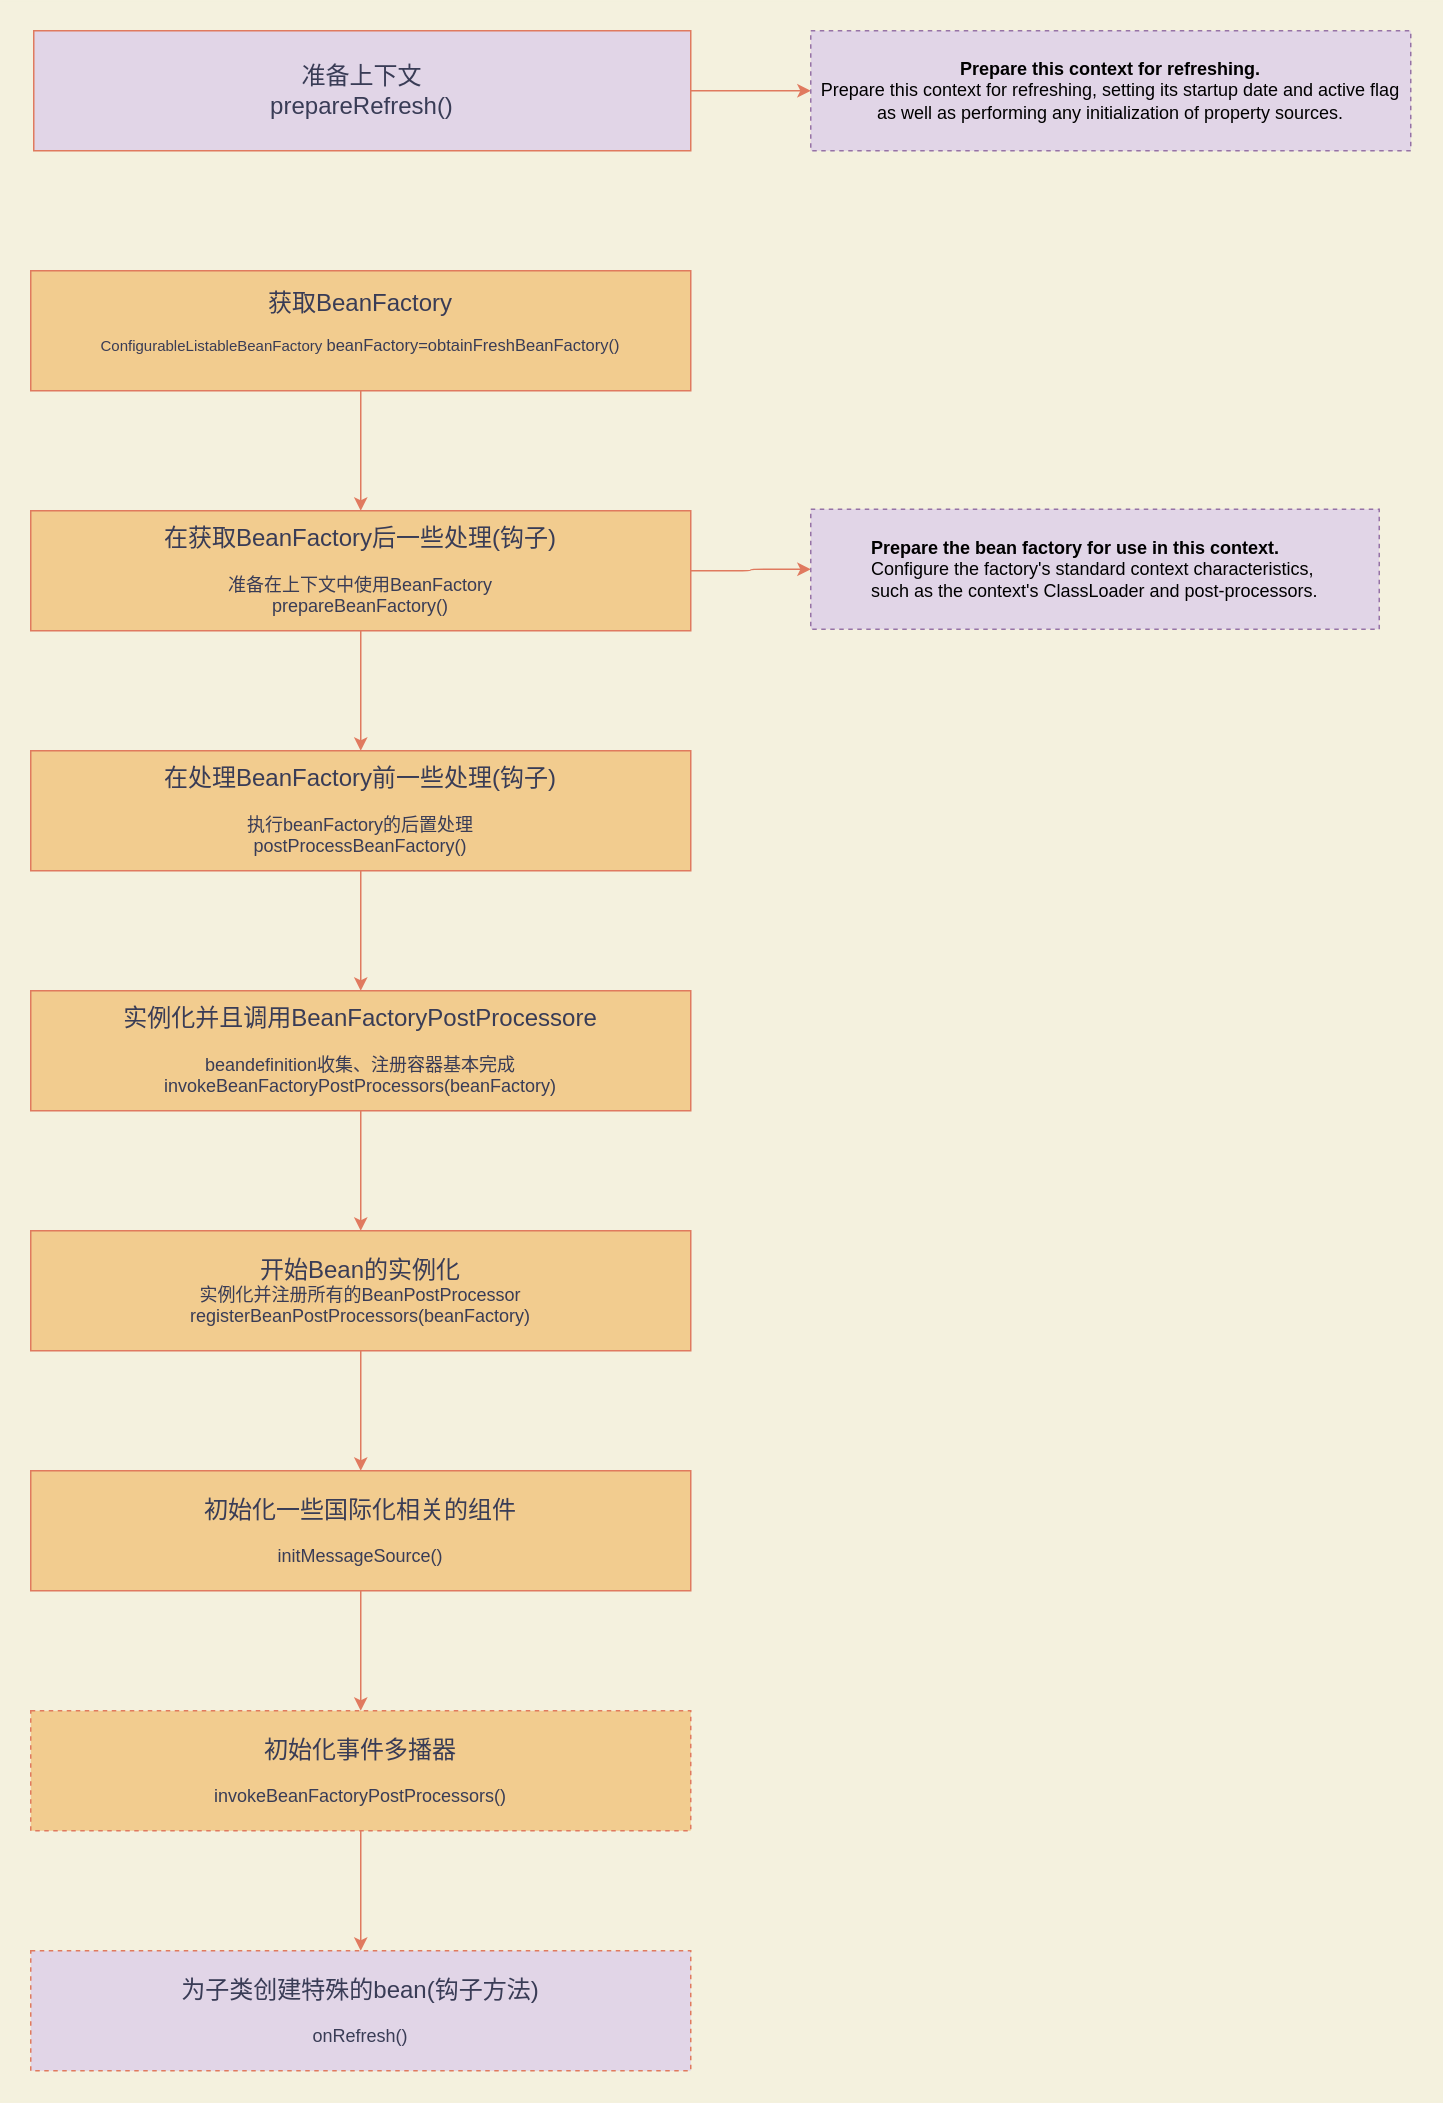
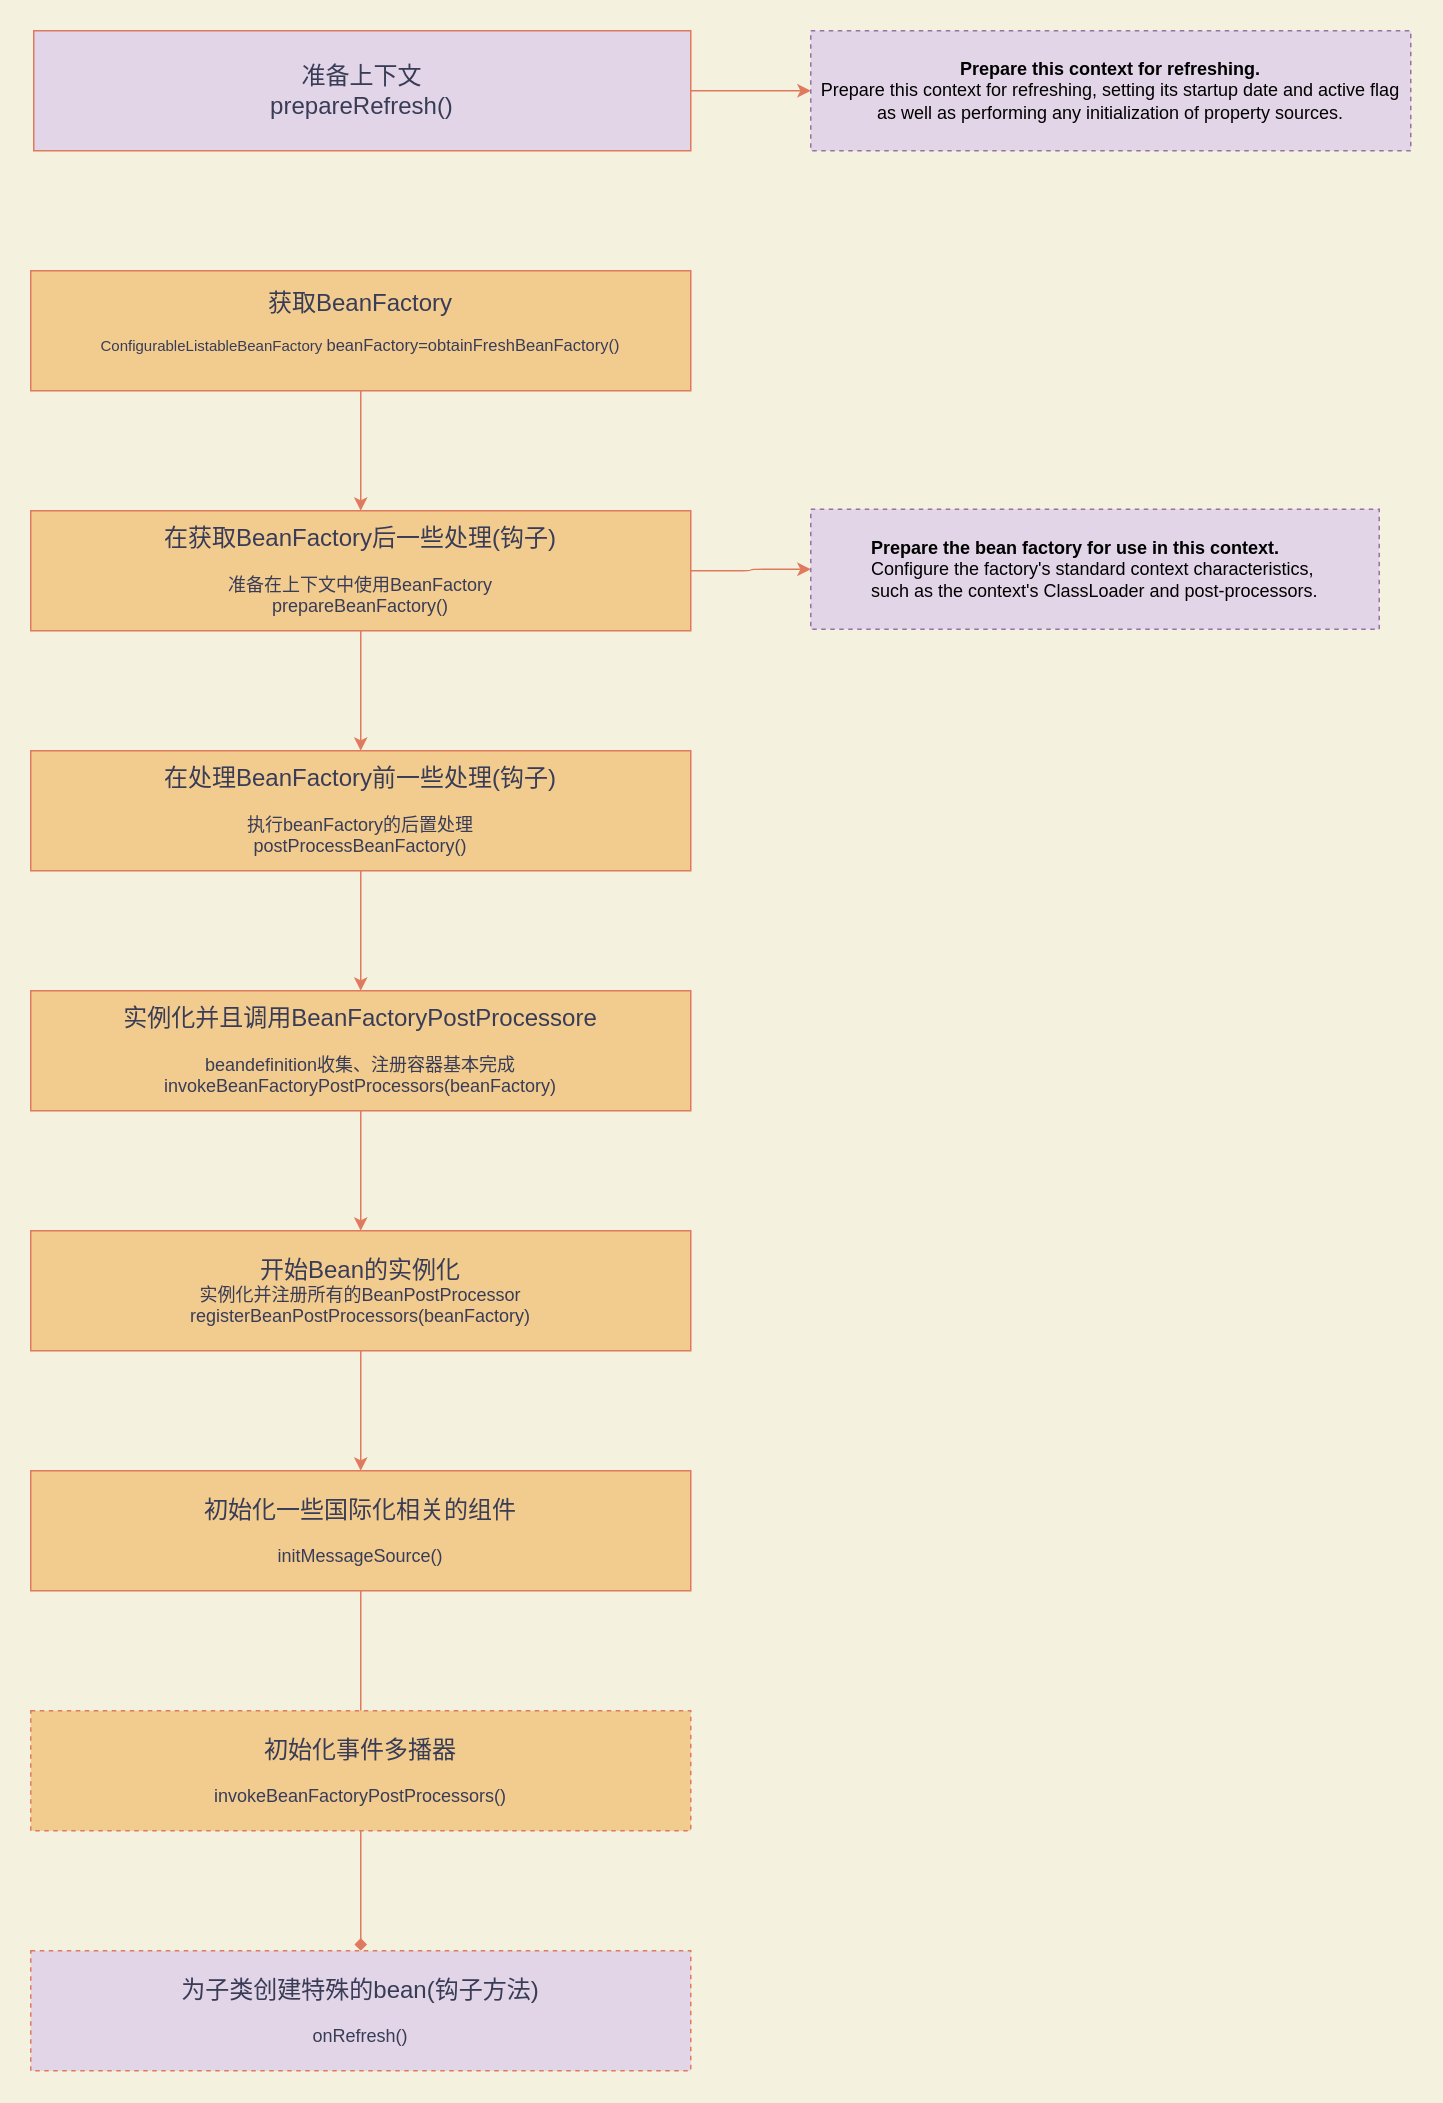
  <mxCell id="0" />
  <mxCell id="1" parent="0" />
  <mxCell id="2" style="edgeStyle=orthogonalEdgeStyle;curved=0;rounded=1;sketch=0;orthogonalLoop=1;jettySize=auto;html=1;strokeColor=#E07A5F;fillColor=#F2CC8F;fontColor=#393C56;" edge="1" parent="1" source="3" target="6"><mxGeometry relative="1" as="geometry" /></mxCell>
  <mxCell id="3" value="&lt;font&gt;&lt;font style=&quot;font-size: 16px&quot;&gt;获取BeanFactory&lt;/font&gt;&lt;br&gt;&lt;/font&gt;&lt;p&gt;&lt;font style=&quot;line-height: 10%&quot; size=&quot;1&quot;&gt;ConfigurableListableBeanFactory &lt;/font&gt;&lt;font style=&quot;line-height: 10% ; font-size: 11px&quot;&gt;beanFactory=obtainFreshBeanFactory()&lt;/font&gt;&lt;/p&gt;" style="whiteSpace=wrap;html=1;fillColor=#F2CC8F;strokeColor=#E07A5F;fontColor=#393C56;" vertex="1" parent="1"><mxGeometry x="20" y="180" width="440" height="80" as="geometry" /></mxCell>
  <mxCell id="4" style="edgeStyle=orthogonalEdgeStyle;curved=0;rounded=1;sketch=0;orthogonalLoop=1;jettySize=auto;html=1;strokeColor=#E07A5F;fillColor=#F2CC8F;fontColor=#393C56;" edge="1" parent="1" source="6" target="8"><mxGeometry relative="1" as="geometry" /></mxCell>
  <mxCell id="5" value="" style="edgeStyle=orthogonalEdgeStyle;curved=0;rounded=1;sketch=0;orthogonalLoop=1;jettySize=auto;html=1;strokeColor=#E07A5F;fillColor=#F2CC8F;fontColor=#393C56;" edge="1" parent="1" source="6" target="9"><mxGeometry relative="1" as="geometry" /></mxCell>
  <mxCell id="6" value="&lt;font style=&quot;font-size: 16px&quot;&gt;在获取BeanFactory后一些处理(钩子)&lt;/font&gt;&lt;br&gt;&lt;br&gt;准备在上下文中使用BeanFactory&lt;br&gt;prepareBeanFactory()" style="whiteSpace=wrap;html=1;fillColor=#F2CC8F;strokeColor=#E07A5F;fontColor=#393C56;" vertex="1" parent="1"><mxGeometry x="20" y="340" width="440" height="80" as="geometry" /></mxCell>
  <mxCell id="7" style="edgeStyle=orthogonalEdgeStyle;curved=0;rounded=1;sketch=0;orthogonalLoop=1;jettySize=auto;html=1;exitX=0.5;exitY=1;exitDx=0;exitDy=0;entryX=0.5;entryY=0;entryDx=0;entryDy=0;strokeColor=#E07A5F;fillColor=#F2CC8F;fontColor=#393C56;" edge="1" parent="1" source="8" target="14"><mxGeometry relative="1" as="geometry" /></mxCell>
  <mxCell id="8" value="&lt;font style=&quot;font-size: 16px&quot;&gt;在处理BeanFactory前一些处理(钩子)&lt;/font&gt;&lt;br&gt;&lt;br&gt;执行beanFactory的后置处理 &lt;br&gt;postProcessBeanFactory()" style="whiteSpace=wrap;html=1;fillColor=#F2CC8F;strokeColor=#E07A5F;fontColor=#393C56;" vertex="1" parent="1"><mxGeometry x="20" y="500" width="440" height="80" as="geometry" /></mxCell>
  <mxCell id="9" value="&lt;div style=&quot;text-align: left&quot;&gt;&lt;span&gt;&lt;b&gt;Prepare the bean factory for use in this context.&lt;/b&gt;&lt;/span&gt;&lt;/div&gt;&lt;div style=&quot;text-align: left&quot;&gt;&lt;span&gt;Configure the factory's standard context characteristics,&lt;/span&gt;&lt;/div&gt;&lt;div style=&quot;text-align: left&quot;&gt;&lt;span&gt;such as the context's ClassLoader and post-processors.&lt;/span&gt;&lt;/div&gt;" style="whiteSpace=wrap;html=1;strokeColor=#9673a6;fillColor=#e1d5e7;dashed=1;" vertex="1" parent="1"><mxGeometry x="540" y="339" width="379" height="80" as="geometry" /></mxCell>
  <mxCell id="10" style="edgeStyle=orthogonalEdgeStyle;curved=0;rounded=1;sketch=0;orthogonalLoop=1;jettySize=auto;html=1;strokeColor=#E07A5F;fillColor=#F2CC8F;fontColor=#393C56;" edge="1" parent="1" source="11"><mxGeometry relative="1" as="geometry"><mxPoint x="540" y="60" as="targetPoint" /></mxGeometry></mxCell>
  <mxCell id="11" value="&lt;font&gt;&lt;font style=&quot;font-size: 16px&quot;&gt;准备上下文&lt;br&gt;prepareRefresh()&lt;br&gt;&lt;/font&gt;&lt;/font&gt;" style="whiteSpace=wrap;html=1;fillColor=#e1d5e7;strokeColor=#E07A5F;fontColor=#393C56;" vertex="1" parent="1"><mxGeometry x="22" y="20" width="438" height="80" as="geometry" /></mxCell>
  <mxCell id="12" value="&lt;b&gt;Prepare this context for refreshing.&lt;/b&gt;&lt;br&gt;Prepare this context for refreshing, setting its startup date and active flag as well as performing any initialization of property sources.&lt;br&gt;" style="whiteSpace=wrap;html=1;rounded=0;dashed=1;sketch=0;strokeColor=#9673a6;fillColor=#e1d5e7;" vertex="1" parent="1"><mxGeometry x="540" y="20" width="400" height="80" as="geometry" /></mxCell>
  <mxCell id="13" style="edgeStyle=orthogonalEdgeStyle;curved=0;rounded=1;sketch=0;orthogonalLoop=1;jettySize=auto;html=1;strokeColor=#E07A5F;fillColor=#F2CC8F;fontColor=#393C56;" edge="1" parent="1" source="14" target="16"><mxGeometry relative="1" as="geometry" /></mxCell>
  <mxCell id="14" value="&lt;span style=&quot;font-size: 16px&quot;&gt;实例化并且调用BeanFactoryPostProcessore&lt;/span&gt;&lt;br&gt;&lt;br&gt;beandefinition收集、注册容器基本完成&lt;br&gt;invokeBeanFactoryPostProcessors(beanFactory)" style="whiteSpace=wrap;html=1;fillColor=#F2CC8F;strokeColor=#E07A5F;fontColor=#393C56;" vertex="1" parent="1"><mxGeometry x="20" y="660" width="440" height="80" as="geometry" /></mxCell>
  <mxCell id="15" style="edgeStyle=orthogonalEdgeStyle;curved=0;rounded=1;sketch=0;orthogonalLoop=1;jettySize=auto;html=1;entryX=0.5;entryY=0;entryDx=0;entryDy=0;strokeColor=#E07A5F;fillColor=#F2CC8F;fontColor=#393C56;" edge="1" parent="1" source="16" target="18"><mxGeometry relative="1" as="geometry" /></mxCell>
  <mxCell id="16" value="&lt;span style=&quot;font-size: 16px&quot;&gt;开始Bean的实例化&lt;/span&gt;&lt;br&gt;实例化并注册所有的BeanPostProcessor&lt;br&gt;registerBeanPostProcessors(beanFactory)" style="whiteSpace=wrap;html=1;fillColor=#F2CC8F;strokeColor=#E07A5F;fontColor=#393C56;" vertex="1" parent="1"><mxGeometry x="20" y="820" width="440" height="80" as="geometry" /></mxCell>
- <mxCell id="17" style="edgeStyle=orthogonalEdgeStyle;curved=0;rounded=1;sketch=0;orthogonalLoop=1;jettySize=auto;html=1;strokeColor=#E07A5F;fillColor=#F2CC8F;fontColor=#393C56;" edge="1" parent="1" source="18" target="20"><mxGeometry relative="1" as="geometry" /></mxCell>
+ <mxCell id="17" style="edgeStyle=orthogonalEdgeStyle;curved=0;rounded=1;sketch=0;orthogonalLoop=1;jettySize=auto;html=1;strokeColor=#E07A5F;fillColor=#F2CC8F;fontColor=#393C56;endArrow=none;" edge="1" parent="1" source="18" target="20"><mxGeometry relative="1" as="geometry" /></mxCell>
  <mxCell id="18" value="&lt;span style=&quot;font-size: 16px&quot;&gt;初始化一些国际化相关的组件&lt;/span&gt;&lt;br&gt;&lt;br&gt;initMessageSource()" style="whiteSpace=wrap;html=1;fillColor=#F2CC8F;strokeColor=#E07A5F;fontColor=#393C56;rounded=0;dashed=0;sketch=0;" vertex="1" parent="1"><mxGeometry x="20" y="980" width="440" height="80" as="geometry" /></mxCell>
- <mxCell id="19" style="edgeStyle=orthogonalEdgeStyle;curved=0;rounded=1;sketch=0;orthogonalLoop=1;jettySize=auto;html=1;entryX=0.5;entryY=0;entryDx=0;entryDy=0;strokeColor=#E07A5F;fillColor=#F2CC8F;fontColor=#393C56;" edge="1" parent="1" source="20" target="21"><mxGeometry relative="1" as="geometry" /></mxCell>
+ <mxCell id="19" style="edgeStyle=orthogonalEdgeStyle;curved=0;rounded=1;sketch=0;orthogonalLoop=1;jettySize=auto;html=1;entryX=0.5;entryY=0;entryDx=0;entryDy=0;strokeColor=#E07A5F;fillColor=#F2CC8F;fontColor=#393C56;endArrow=diamond;" edge="1" parent="1" source="20" target="21"><mxGeometry relative="1" as="geometry" /></mxCell>
  <mxCell id="20" value="&lt;span style=&quot;font-size: 16px&quot;&gt;初始化事件多播器&lt;br&gt;&lt;/span&gt;&lt;br&gt;invokeBeanFactoryPostProcessors()" style="whiteSpace=wrap;html=1;fillColor=#F2CC8F;strokeColor=#E07A5F;fontColor=#393C56;rounded=0;dashed=1;sketch=0;" vertex="1" parent="1"><mxGeometry x="20" y="1140" width="440" height="80" as="geometry" /></mxCell>
  <mxCell id="21" value="&lt;span style=&quot;font-size: 16px&quot;&gt;为子类创建特殊的bean(钩子方法)&lt;br&gt;&lt;/span&gt;&lt;br&gt;onRefresh()" style="whiteSpace=wrap;html=1;fillColor=#e1d5e7;strokeColor=#E07A5F;fontColor=#393C56;rounded=0;dashed=1;sketch=0;" vertex="1" parent="1"><mxGeometry x="20" y="1300" width="440" height="80" as="geometry" /></mxCell>
